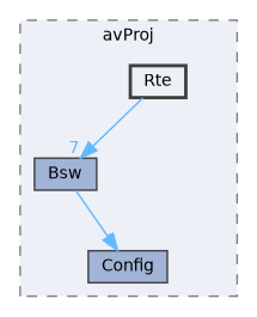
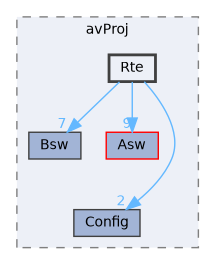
  digraph {
    compound=true
    node [color=grey25 fillcolor="#a2b4d6" fontname=Helvetica fontsize=10 shape=box style=filled]
    edge [color=steelblue1 fontcolor=steelblue1 fontname=Helvetica fontsize=10 labeldistance=1.5 labelfontname=Helvetica labelfontsize=10]
    n1 [height=0.2 label=Bsw width=0.4]
+   n2 [color=red height=0.2 label=Asw width=0.4]
    n3 [height=0.2 label=Config width=0.4]
    n4 [fillcolor="#edf0f7" height=0.2 label=Rte style="filled,bold" width=0.4]
    subgraph cluster_1 {
      bgcolor="#edf0f7"
      fontname=Helvetica
      fontsize=10
      label=avProj
      pencolor=grey50
      style="filled,dashed"
      n1
+     n2
      n3
      n4
    }
    n4 -> n1 [headlabel=7]
-   n1 -> n3 [headlabel=2]
+   n4 -> n2 [headlabel=9]
+   n4 -> n3 [headlabel=2]
  }
